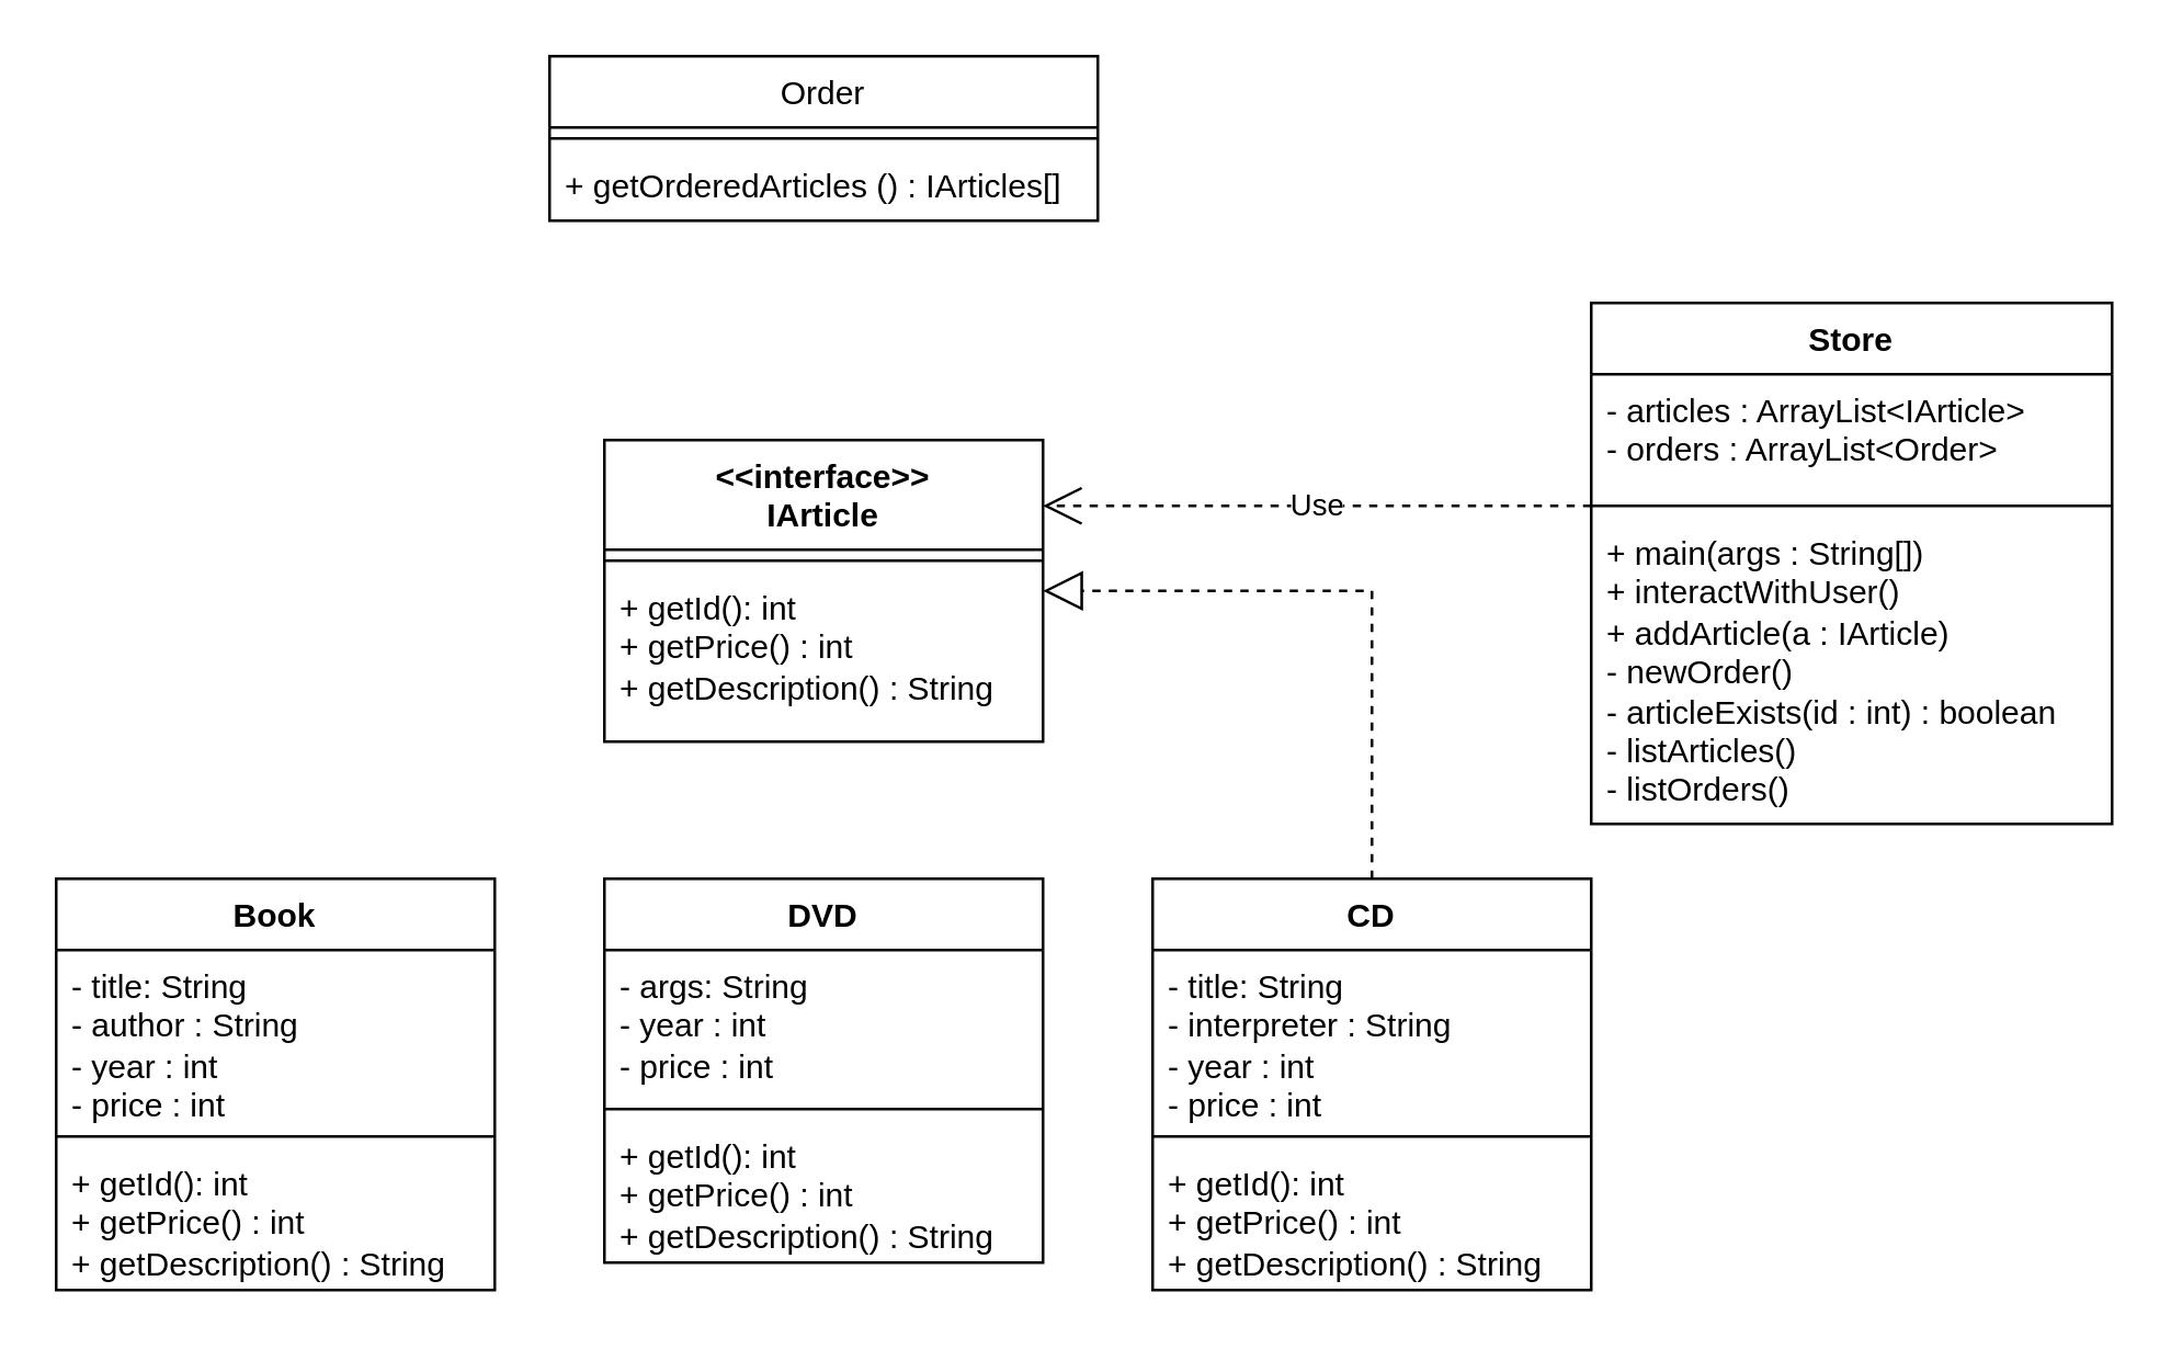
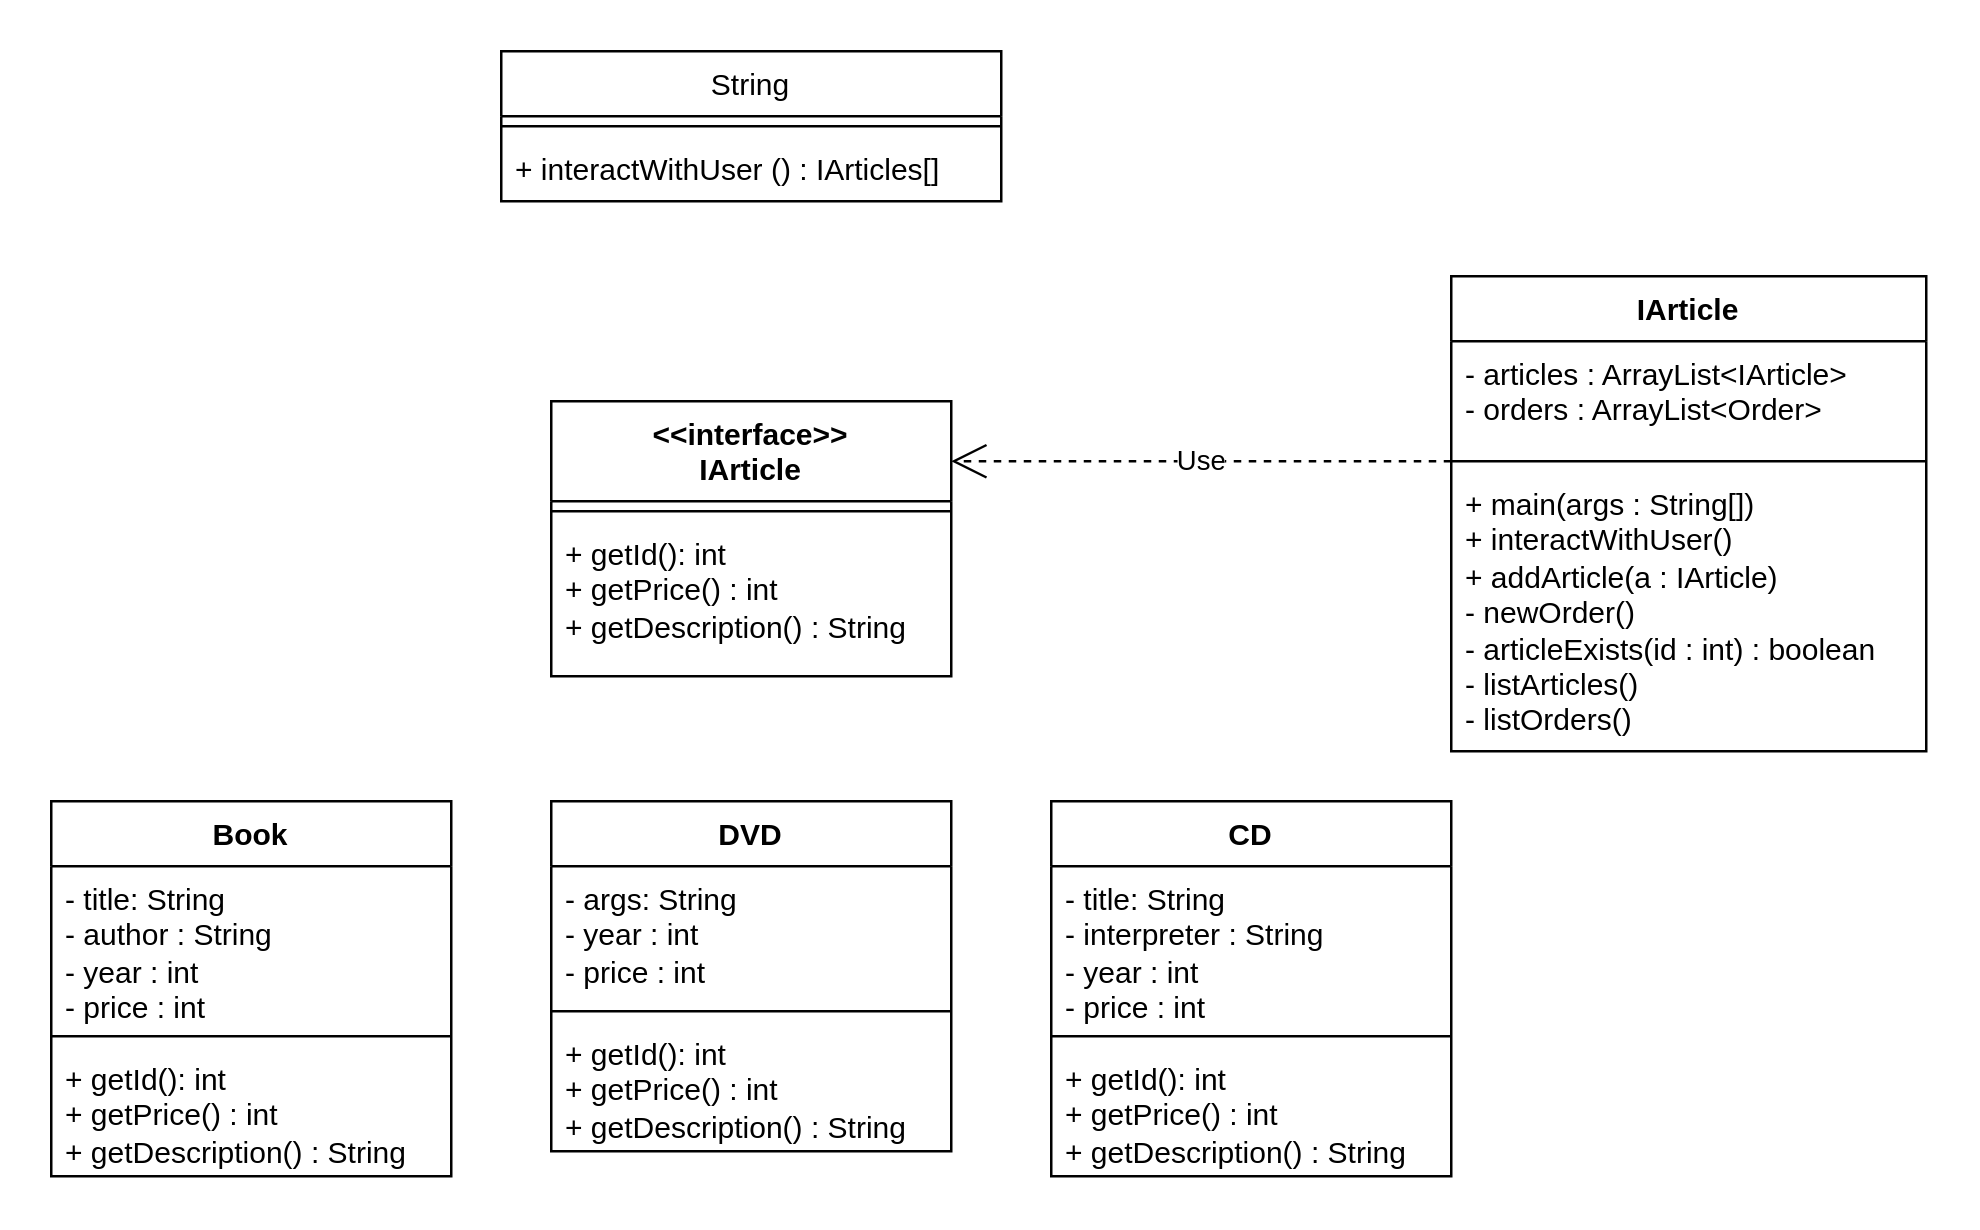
  <mxCell id="0" />
  <mxCell id="1" parent="0" />
- <mxCell id="2" value="Order" style="swimlane;fontStyle=0;align=center;verticalAlign=top;childLayout=stackLayout;horizontal=1;startSize=26;horizontalStack=0;resizeParent=1;resizeLast=0;collapsible=1;marginBottom=0;rounded=0;shadow=0;strokeWidth=1;" parent="1" vertex="1"><mxGeometry x="200" y="20" width="200" height="60" as="geometry"><mxRectangle x="220" y="120" width="160" height="26" as="alternateBounds" /></mxGeometry></mxCell>
+ <mxCell id="2" value="String" style="swimlane;fontStyle=0;align=center;verticalAlign=top;childLayout=stackLayout;horizontal=1;startSize=26;horizontalStack=0;resizeParent=1;resizeLast=0;collapsible=1;marginBottom=0;rounded=0;shadow=0;strokeWidth=1;" parent="1" vertex="1"><mxGeometry x="200" y="20" width="200" height="60" as="geometry"><mxRectangle x="220" y="120" width="160" height="26" as="alternateBounds" /></mxGeometry></mxCell>
  <mxCell id="3" value="" style="line;html=1;strokeWidth=1;align=left;verticalAlign=middle;spacingTop=-1;spacingLeft=3;spacingRight=3;rotatable=0;labelPosition=right;points=[];portConstraint=eastwest;" parent="2" vertex="1"><mxGeometry y="26" width="200" height="8" as="geometry" /></mxCell>
- <mxCell id="4" value="+ getOrderedArticles () : IArticles[]&#10;" style="text;align=left;verticalAlign=top;spacingLeft=4;spacingRight=4;overflow=hidden;rotatable=0;points=[[0,0.5],[1,0.5]];portConstraint=eastwest;" parent="2" vertex="1"><mxGeometry y="34" width="200" height="26" as="geometry" /></mxCell>
+ <mxCell id="4" value="+ interactWithUser () : IArticles[]&#10;" style="text;align=left;verticalAlign=top;spacingLeft=4;spacingRight=4;overflow=hidden;rotatable=0;points=[[0,0.5],[1,0.5]];portConstraint=eastwest;" parent="2" vertex="1"><mxGeometry y="34" width="200" height="26" as="geometry" /></mxCell>
  <mxCell id="5" value="&amp;lt;&amp;lt;interface&amp;gt;&amp;gt;&lt;br&gt;IArticle" style="swimlane;fontStyle=1;align=center;verticalAlign=top;childLayout=stackLayout;horizontal=1;startSize=40;horizontalStack=0;resizeParent=1;resizeParentMax=0;resizeLast=0;collapsible=1;marginBottom=0;whiteSpace=wrap;html=1;" vertex="1" parent="1"><mxGeometry x="220" y="160" width="160" height="110" as="geometry" /></mxCell>
  <mxCell id="6" value="" style="line;strokeWidth=1;fillColor=none;align=left;verticalAlign=middle;spacingTop=-1;spacingLeft=3;spacingRight=3;rotatable=0;labelPosition=right;points=[];portConstraint=eastwest;strokeColor=inherit;" vertex="1" parent="5"><mxGeometry y="40" width="160" height="8" as="geometry" /></mxCell>
  <mxCell id="7" value="+ getId(): int&lt;br&gt;+ getPrice() : int&lt;br&gt;+ getDescription() : String&lt;br&gt;" style="text;strokeColor=none;fillColor=none;align=left;verticalAlign=top;spacingLeft=4;spacingRight=4;overflow=hidden;rotatable=0;points=[[0,0.5],[1,0.5]];portConstraint=eastwest;whiteSpace=wrap;html=1;" vertex="1" parent="5"><mxGeometry y="48" width="160" height="62" as="geometry" /></mxCell>
  <mxCell id="8" value="Book" style="swimlane;fontStyle=1;align=center;verticalAlign=top;childLayout=stackLayout;horizontal=1;startSize=26;horizontalStack=0;resizeParent=1;resizeParentMax=0;resizeLast=0;collapsible=1;marginBottom=0;whiteSpace=wrap;html=1;" vertex="1" parent="1"><mxGeometry x="20" y="320" width="160" height="150" as="geometry" /></mxCell>
  <mxCell id="9" value="- title: String&lt;br&gt;- author : String&lt;br&gt;- year : int&lt;br&gt;- price : int" style="text;strokeColor=none;fillColor=none;align=left;verticalAlign=top;spacingLeft=4;spacingRight=4;overflow=hidden;rotatable=0;points=[[0,0.5],[1,0.5]];portConstraint=eastwest;whiteSpace=wrap;html=1;" vertex="1" parent="8"><mxGeometry y="26" width="160" height="64" as="geometry" /></mxCell>
  <mxCell id="10" value="" style="line;strokeWidth=1;fillColor=none;align=left;verticalAlign=middle;spacingTop=-1;spacingLeft=3;spacingRight=3;rotatable=0;labelPosition=right;points=[];portConstraint=eastwest;strokeColor=inherit;" vertex="1" parent="8"><mxGeometry y="90" width="160" height="8" as="geometry" /></mxCell>
  <mxCell id="11" value="+ getId(): int&lt;br style=&quot;border-color: var(--border-color);&quot;&gt;+ getPrice() : int&lt;br style=&quot;border-color: var(--border-color);&quot;&gt;+ getDescription() : String" style="text;strokeColor=none;fillColor=none;align=left;verticalAlign=top;spacingLeft=4;spacingRight=4;overflow=hidden;rotatable=0;points=[[0,0.5],[1,0.5]];portConstraint=eastwest;whiteSpace=wrap;html=1;" vertex="1" parent="8"><mxGeometry y="98" width="160" height="52" as="geometry" /></mxCell>
  <mxCell id="12" value="DVD" style="swimlane;fontStyle=1;align=center;verticalAlign=top;childLayout=stackLayout;horizontal=1;startSize=26;horizontalStack=0;resizeParent=1;resizeParentMax=0;resizeLast=0;collapsible=1;marginBottom=0;whiteSpace=wrap;html=1;" vertex="1" parent="1"><mxGeometry x="220" y="320" width="160" height="140" as="geometry" /></mxCell>
  <mxCell id="13" value="- args: String&lt;br&gt;- year : int&lt;br&gt;- price : int" style="text;strokeColor=none;fillColor=none;align=left;verticalAlign=top;spacingLeft=4;spacingRight=4;overflow=hidden;rotatable=0;points=[[0,0.5],[1,0.5]];portConstraint=eastwest;whiteSpace=wrap;html=1;" vertex="1" parent="12"><mxGeometry y="26" width="160" height="54" as="geometry" /></mxCell>
  <mxCell id="14" value="" style="line;strokeWidth=1;fillColor=none;align=left;verticalAlign=middle;spacingTop=-1;spacingLeft=3;spacingRight=3;rotatable=0;labelPosition=right;points=[];portConstraint=eastwest;strokeColor=inherit;" vertex="1" parent="12"><mxGeometry y="80" width="160" height="8" as="geometry" /></mxCell>
  <mxCell id="15" value="+ getId(): int&lt;br style=&quot;border-color: var(--border-color);&quot;&gt;+ getPrice() : int&lt;br style=&quot;border-color: var(--border-color);&quot;&gt;+ getDescription() : String" style="text;strokeColor=none;fillColor=none;align=left;verticalAlign=top;spacingLeft=4;spacingRight=4;overflow=hidden;rotatable=0;points=[[0,0.5],[1,0.5]];portConstraint=eastwest;whiteSpace=wrap;html=1;" vertex="1" parent="12"><mxGeometry y="88" width="160" height="52" as="geometry" /></mxCell>
  <mxCell id="16" value="CD" style="swimlane;fontStyle=1;align=center;verticalAlign=top;childLayout=stackLayout;horizontal=1;startSize=26;horizontalStack=0;resizeParent=1;resizeParentMax=0;resizeLast=0;collapsible=1;marginBottom=0;whiteSpace=wrap;html=1;" vertex="1" parent="1"><mxGeometry x="420" y="320" width="160" height="150" as="geometry" /></mxCell>
  <mxCell id="17" value="- title: String&lt;br&gt;- interpreter : String&lt;br&gt;- year : int&lt;br&gt;- price : int" style="text;strokeColor=none;fillColor=none;align=left;verticalAlign=top;spacingLeft=4;spacingRight=4;overflow=hidden;rotatable=0;points=[[0,0.5],[1,0.5]];portConstraint=eastwest;whiteSpace=wrap;html=1;" vertex="1" parent="16"><mxGeometry y="26" width="160" height="64" as="geometry" /></mxCell>
  <mxCell id="18" value="" style="line;strokeWidth=1;fillColor=none;align=left;verticalAlign=middle;spacingTop=-1;spacingLeft=3;spacingRight=3;rotatable=0;labelPosition=right;points=[];portConstraint=eastwest;strokeColor=inherit;" vertex="1" parent="16"><mxGeometry y="90" width="160" height="8" as="geometry" /></mxCell>
  <mxCell id="19" value="+ getId(): int&lt;br style=&quot;border-color: var(--border-color);&quot;&gt;+ getPrice() : int&lt;br style=&quot;border-color: var(--border-color);&quot;&gt;+ getDescription() : String" style="text;strokeColor=none;fillColor=none;align=left;verticalAlign=top;spacingLeft=4;spacingRight=4;overflow=hidden;rotatable=0;points=[[0,0.5],[1,0.5]];portConstraint=eastwest;whiteSpace=wrap;html=1;" vertex="1" parent="16"><mxGeometry y="98" width="160" height="52" as="geometry" /></mxCell>
- <mxCell id="20" value="" style="endArrow=block;dashed=1;endFill=0;endSize=12;html=1;rounded=0;exitX=0.5;exitY=0;exitDx=0;exitDy=0;" edge="1" parent="1" source="16" target="5"><mxGeometry width="160" relative="1" as="geometry"><mxPoint x="320" y="420" as="sourcePoint" /><mxPoint x="420" y="330" as="targetPoint" /><Array as="points"><mxPoint x="500" y="215" /></Array></mxGeometry></mxCell>
- <mxCell id="21" value="Store" style="swimlane;fontStyle=1;align=center;verticalAlign=top;childLayout=stackLayout;horizontal=1;startSize=26;horizontalStack=0;resizeParent=1;resizeParentMax=0;resizeLast=0;collapsible=1;marginBottom=0;whiteSpace=wrap;html=1;" vertex="1" parent="1"><mxGeometry x="580" y="110" width="190" height="190" as="geometry" /></mxCell>
+ <mxCell id="21" value="IArticle" style="swimlane;fontStyle=1;align=center;verticalAlign=top;childLayout=stackLayout;horizontal=1;startSize=26;horizontalStack=0;resizeParent=1;resizeParentMax=0;resizeLast=0;collapsible=1;marginBottom=0;whiteSpace=wrap;html=1;" vertex="1" parent="1"><mxGeometry x="580" y="110" width="190" height="190" as="geometry" /></mxCell>
  <mxCell id="22" value="- articles : ArrayList&amp;lt;IArticle&amp;gt;&lt;br&gt;- orders : ArrayList&amp;lt;Order&amp;gt;" style="text;strokeColor=none;fillColor=none;align=left;verticalAlign=top;spacingLeft=4;spacingRight=4;overflow=hidden;rotatable=0;points=[[0,0.5],[1,0.5]];portConstraint=eastwest;whiteSpace=wrap;html=1;" vertex="1" parent="21"><mxGeometry y="26" width="190" height="44" as="geometry" /></mxCell>
  <mxCell id="23" value="" style="line;strokeWidth=1;fillColor=none;align=left;verticalAlign=middle;spacingTop=-1;spacingLeft=3;spacingRight=3;rotatable=0;labelPosition=right;points=[];portConstraint=eastwest;strokeColor=inherit;" vertex="1" parent="21"><mxGeometry y="70" width="190" height="8" as="geometry" /></mxCell>
  <mxCell id="24" value="+ main(args : String[])&lt;br&gt;+ interactWithUser()&lt;br&gt;+ addArticle(a : IArticle)&lt;br&gt;- newOrder()&lt;br&gt;- articleExists(id : int) : boolean&lt;br&gt;- listArticles()&lt;br&gt;- listOrders()" style="text;strokeColor=none;fillColor=none;align=left;verticalAlign=top;spacingLeft=4;spacingRight=4;overflow=hidden;rotatable=0;points=[[0,0.5],[1,0.5]];portConstraint=eastwest;whiteSpace=wrap;html=1;" vertex="1" parent="21"><mxGeometry y="78" width="190" height="112" as="geometry" /></mxCell>
  <mxCell id="25" value="Use" style="endArrow=open;endSize=12;dashed=1;html=1;rounded=0;" edge="1" parent="1" source="23"><mxGeometry width="160" relative="1" as="geometry"><mxPoint x="300" y="230" as="sourcePoint" /><mxPoint x="380" y="184" as="targetPoint" /></mxGeometry></mxCell>
